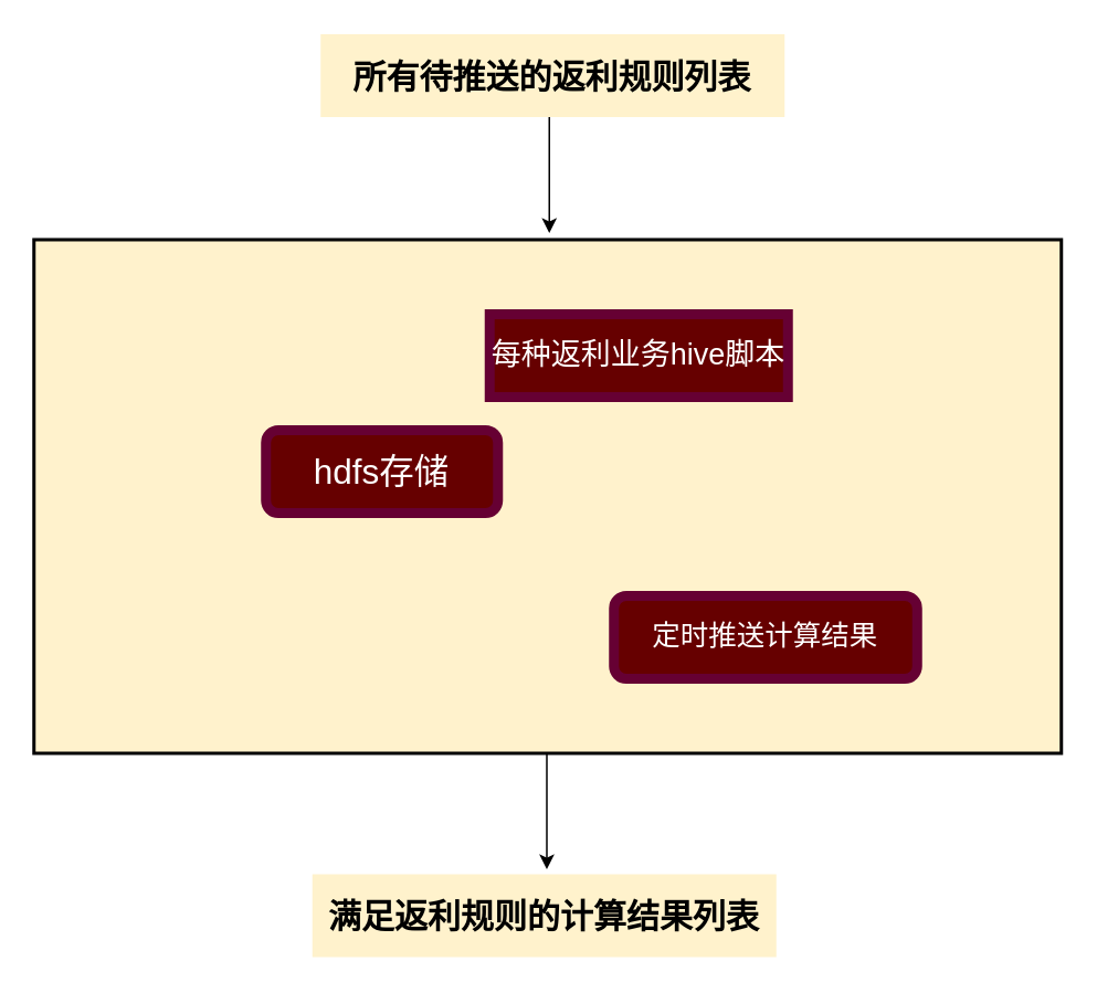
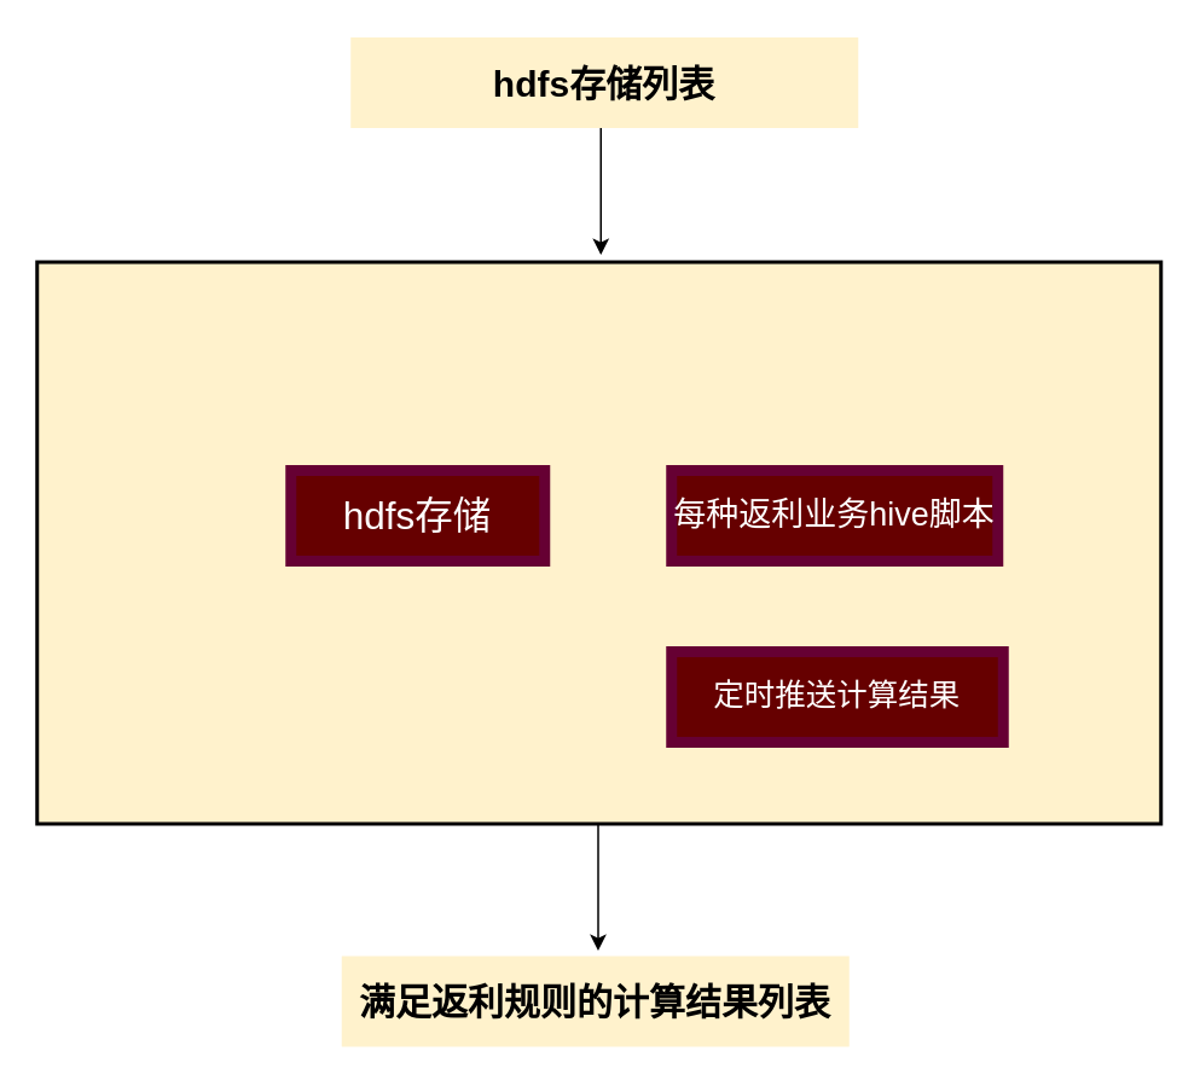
  <mxCell id="0" />
  <mxCell id="1" parent="0" />
  <mxCell id="2" value="" style="rounded=0;whiteSpace=wrap;html=1;strokeColor=#000000;strokeWidth=2;fillColor=#fff2cc;" vertex="1" parent="1"><mxGeometry x="20" y="144" width="620" height="310" as="geometry" /></mxCell>
- <mxCell id="3" value="&lt;font style=&quot;font-size: 21px&quot; color=&quot;#FFFFFF&quot;&gt;hdfs存储&lt;/font&gt;" style="whiteSpace=wrap;html=1;strokeColor=#660033;fillColor=#660000;strokeWidth=6;rounded=1;" vertex="1" parent="1"><mxGeometry x="160" y="259" width="140" height="50" as="geometry" /></mxCell>
- <mxCell id="4" value="&lt;font style=&quot;font-size: 18px&quot; color=&quot;#FFFFFF&quot;&gt;每种返利业务hive脚本&lt;/font&gt;" style="rounded=0;whiteSpace=wrap;html=1;strokeColor=#660033;fillColor=#660000;strokeWidth=6;" vertex="1" parent="1"><mxGeometry x="295" y="189" width="180" height="50" as="geometry" /></mxCell>
- <mxCell id="5" value="&lt;b&gt;&lt;font style=&quot;font-size: 20px&quot;&gt;&lt;font style=&quot;font-size: 20px&quot;&gt;所有待推送的返利规则&lt;/font&gt;列表&lt;/font&gt;&lt;/b&gt;" style="rounded=0;whiteSpace=wrap;html=1;strokeColor=none;strokeWidth=6;fillColor=#fff2cc;" vertex="1" parent="1"><mxGeometry x="193" y="20" width="280" height="50" as="geometry" /></mxCell>
+ <mxCell id="3" value="&lt;font style=&quot;font-size: 21px&quot; color=&quot;#FFFFFF&quot;&gt;hdfs存储&lt;/font&gt;" style="rounded=0;whiteSpace=wrap;html=1;strokeColor=#660033;fillColor=#660000;strokeWidth=6;" vertex="1" parent="1"><mxGeometry x="160" y="259" width="140" height="50" as="geometry" /></mxCell>
+ <mxCell id="4" value="&lt;font style=&quot;font-size: 18px&quot; color=&quot;#FFFFFF&quot;&gt;每种返利业务hive脚本&lt;/font&gt;" style="rounded=0;whiteSpace=wrap;html=1;strokeColor=#660033;fillColor=#660000;strokeWidth=6;" vertex="1" parent="1"><mxGeometry x="370" y="259" width="180" height="50" as="geometry" /></mxCell>
+ <mxCell id="5" value="&lt;b&gt;&lt;font style=&quot;font-size: 20px&quot;&gt;&lt;font style=&quot;font-size: 20px&quot;&gt;hdfs存储&lt;/font&gt;列表&lt;/font&gt;&lt;/b&gt;" style="rounded=0;whiteSpace=wrap;html=1;strokeColor=none;strokeWidth=6;fillColor=#fff2cc;" vertex="1" parent="1"><mxGeometry x="193" y="20" width="280" height="50" as="geometry" /></mxCell>
  <mxCell id="6" value="" style="endArrow=classic;html=1;" edge="1" parent="1"><mxGeometry width="50" height="50" relative="1" as="geometry"><mxPoint x="331" y="70" as="sourcePoint" /><mxPoint x="331" y="140" as="targetPoint" /></mxGeometry></mxCell>
- <mxCell id="7" value="&lt;font style=&quot;font-size: 17px&quot; color=&quot;#FFFFFF&quot;&gt;定时推送计算结果&lt;/font&gt;" style="whiteSpace=wrap;html=1;strokeColor=#660033;fillColor=#660000;strokeWidth=6;rounded=1;" vertex="1" parent="1"><mxGeometry x="370" y="359" width="183" height="50" as="geometry" /></mxCell>
+ <mxCell id="7" value="&lt;font style=&quot;font-size: 17px&quot; color=&quot;#FFFFFF&quot;&gt;定时推送计算结果&lt;/font&gt;" style="rounded=0;whiteSpace=wrap;html=1;strokeColor=#660033;fillColor=#660000;strokeWidth=6;" vertex="1" parent="1"><mxGeometry x="370" y="359" width="183" height="50" as="geometry" /></mxCell>
  <mxCell id="8" value="&lt;font style=&quot;font-size: 20px&quot;&gt;&lt;b&gt;满足返利规则的计算结果列表&lt;/b&gt;&lt;/font&gt;" style="rounded=0;whiteSpace=wrap;html=1;strokeColor=none;strokeWidth=6;fillColor=#fff2cc;" vertex="1" parent="1"><mxGeometry x="188" y="527" width="280" height="50" as="geometry" /></mxCell>
  <mxCell id="9" value="" style="endArrow=classic;html=1;" edge="1" parent="1"><mxGeometry width="50" height="50" relative="1" as="geometry"><mxPoint x="329.5" y="454" as="sourcePoint" /><mxPoint x="329.5" y="524" as="targetPoint" /></mxGeometry></mxCell>
